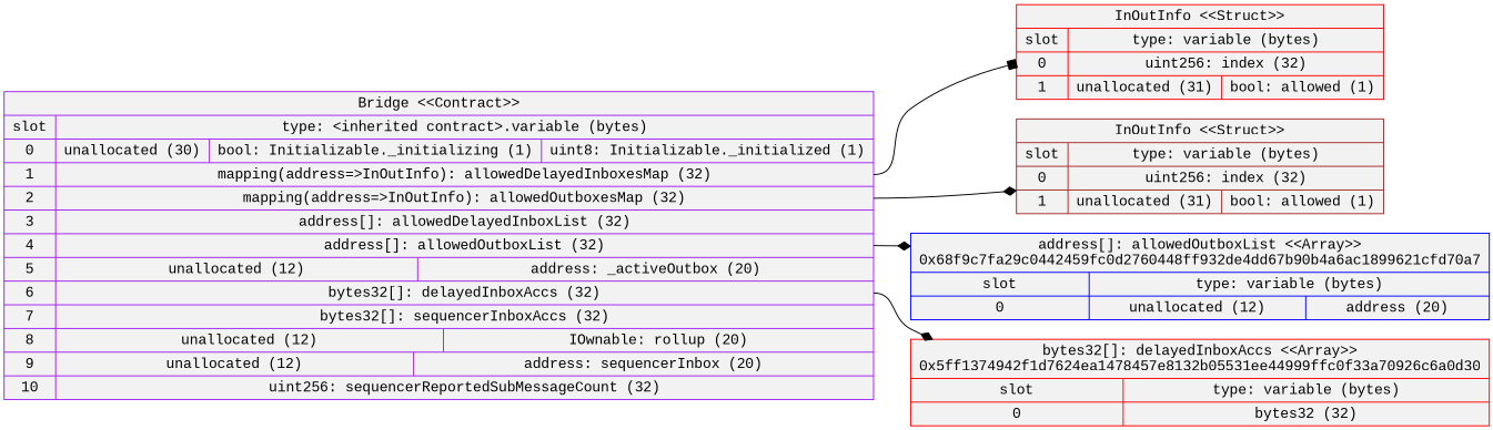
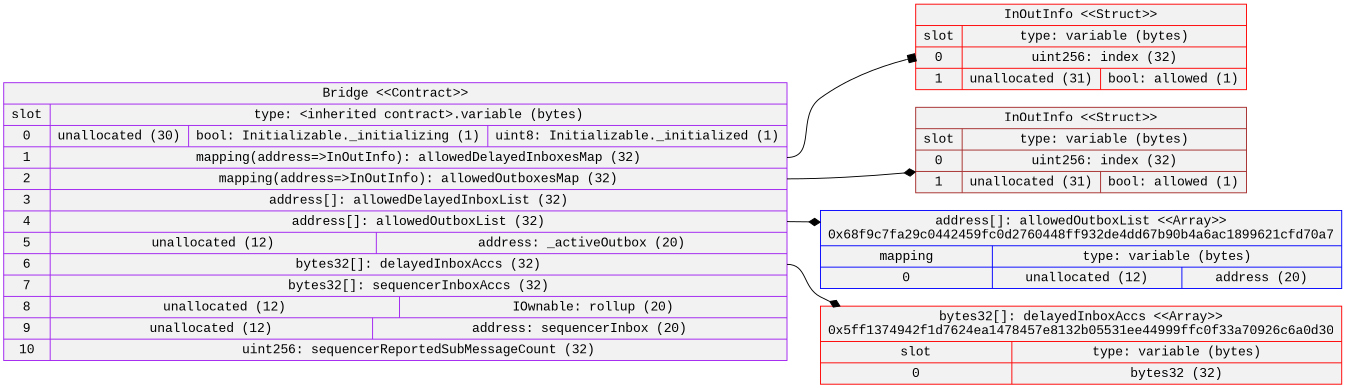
  digraph {
    arrowhead=open
    color=black
    rankdir=LR
    node [color=red fillcolor=gray95 fontname="Courier New" shape=record style=filled]
    edge [arrowhead=diamond]
    n1 [color=purple label="Bridge \<\<Contract\>\>\n | {{ slot| 0 | 1 | 2 | 3 | 4 | 5 | 6 | 7 | 8 | 9 | 10 } | { type: \<inherited contract\>.variable (bytes) | {  unallocated (30)  |  bool: Initializable._initializing (1)  |  uint8: Initializable._initialized (1) } | { <5> mapping\(address=\>InOutInfo\): allowedDelayedInboxesMap (32) } | { <8> mapping\(address=\>InOutInfo\): allowedOutboxesMap (32) } | { <10> address[]: allowedDelayedInboxList (32) } | { <12> address[]: allowedOutboxList (32) } | {  unallocated (12)  |  address: _activeOutbox (20) } | { <15> bytes32[]: delayedInboxAccs (32) } | { <17> bytes32[]: sequencerInboxAccs (32) } | {  unallocated (12)  |  IOwnable: rollup (20) } | {  unallocated (12)  |  address: sequencerInbox (20) } | {  uint256: sequencerReportedSubMessageCount (32) }}}"]
    n2 [label="InOutInfo \<\<Struct\>\>\n | {{ slot| 0 | 1 } | { type: variable (bytes) | {  uint256: index (32) } | {  unallocated (31)  |  bool: allowed (1) }}}"]
    n3 [color=brown label="InOutInfo \<\<Struct\>\>\n | {{ slot| 0 | 1 } | { type: variable (bytes) | {  uint256: index (32) } | {  unallocated (31)  |  bool: allowed (1) }}}"]
-   n4 [color=blue label="address[]: allowedOutboxList \<\<Array\>\>\n0x68f9c7fa29c0442459fc0d2760448ff932de4dd67b90b4a6ac1899621cfd70a7 | {{ slot| 0 } | { type: variable (bytes) | {  unallocated (12)  |  address (20) }}}"]
+   n4 [color=blue label="address[]: allowedOutboxList \<\<Array\>\>\n0x68f9c7fa29c0442459fc0d2760448ff932de4dd67b90b4a6ac1899621cfd70a7 | {{ mapping| 0 } | { type: variable (bytes) | {  unallocated (12)  |  address (20) }}}"]
    n5 [label="bytes32[]: delayedInboxAccs \<\<Array\>\>\n0x5ff1374942f1d7624ea1478457e8132b05531ee44999ffc0f33a70926c6a0d30 | {{ slot| 0 } | { type: variable (bytes) | {  bytes32 (32) }}}"]
    n1 -> n2 [arrowhead=box tailport=5]
    n1 -> n3 [tailport=8]
    n1 -> n4 [tailport=12]
    n1 -> n5 [tailport=15]
  }
